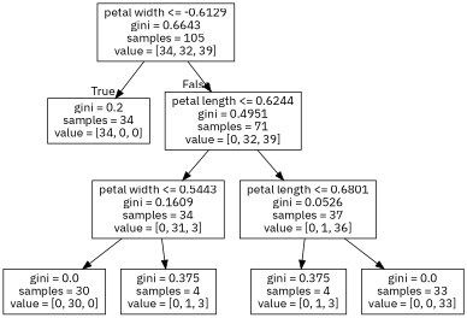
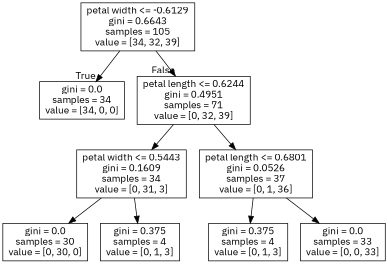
  digraph {
    fontname="IBM Plex Sans"
    node [shape=box fontname="IBM Plex Sans"]
    edge [fontname="IBM Plex Sans"]
    n1 [label="petal width <= -0.6129\ngini = 0.6643\nsamples = 105\nvalue = [34, 32, 39]"]
-   n2 [label="gini = 0.2\nsamples = 34\nvalue = [34, 0, 0]"]
+   n2 [label="gini = 0.0\nsamples = 34\nvalue = [34, 0, 0]"]
    n3 [label="petal length <= 0.6244\ngini = 0.4951\nsamples = 71\nvalue = [0, 32, 39]"]
    n4 [label="petal width <= 0.5443\ngini = 0.1609\nsamples = 34\nvalue = [0, 31, 3]"]
    n5 [label="petal length <= 0.6801\ngini = 0.0526\nsamples = 37\nvalue = [0, 1, 36]"]
    n6 [label="gini = 0.0\nsamples = 30\nvalue = [0, 30, 0]"]
    n7 [label="gini = 0.375\nsamples = 4\nvalue = [0, 1, 3]"]
    n8 [label="gini = 0.375\nsamples = 4\nvalue = [0, 1, 3]"]
    n9 [label="gini = 0.0\nsamples = 33\nvalue = [0, 0, 33]"]
    n1 -> n2 [headlabel=True labelangle=45 labeldistance=2.5]
    n1 -> n3 [headlabel=False labelangle=-45 labeldistance=2.5]
    n3 -> n4
    n3 -> n5
    n4 -> n6
    n4 -> n7
    n5 -> n8
    n5 -> n9
  }
